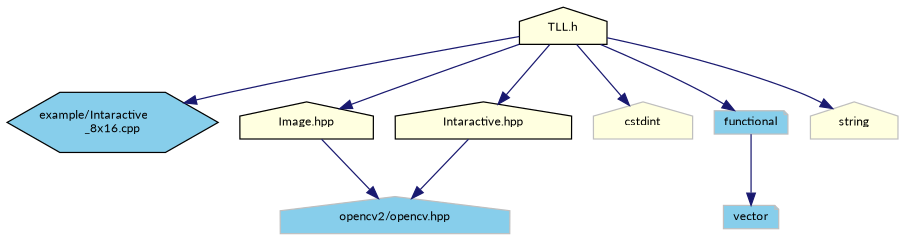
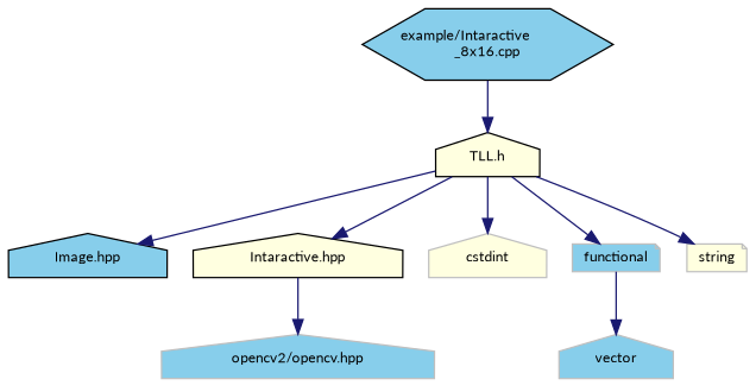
  digraph {
    fontname=Lato
    node [color=grey75 fillcolor=lightyellow fontname=Lato fontsize=10 shape=house style=filled]
    edge [color=midnightblue fontname=Lato fontsize=10 labelfontname=Helvetica labelfontsize=10 style=solid]
    n1 [color=black fillcolor=skyblue fontcolor=black height=0.2 label="example/Intaractive\l_8x16.cpp" shape=hexagon width=0.4]
    n2 [color=black height=0.2 label="TLL.h" width=0.4]
-   n3 [color=black height=0.2 label="Image.hpp" width=0.4]
+   n3 [color=black fillcolor=skyblue height=0.2 label="Image.hpp" width=0.4]
    n4 [color=black height=0.2 label="Intaractive.hpp" width=0.4]
    n5 [height=0.2 label=cstdint width=0.4]
    n6 [fillcolor=skyblue height=0.2 label=functional shape=note width=0.4]
-   n7 [height=0.2 label=string width=0.4]
+   n7 [height=0.2 label=string shape=note width=0.4]
    n8 [fillcolor=skyblue height=0.2 label="opencv2/opencv.hpp" width=0.4]
-   n9 [fillcolor=skyblue height=0.2 label=vector shape=note width=0.4]
-   n2 -> n1
+   n9 [fillcolor=skyblue height=0.2 label=vector width=0.4]
+   n1 -> n2
    n2 -> n3
    n2 -> n4
    n2 -> n5
    n2 -> n6
    n2 -> n7
-   n3 -> n8
    n4 -> n8
    n6 -> n9
  }
